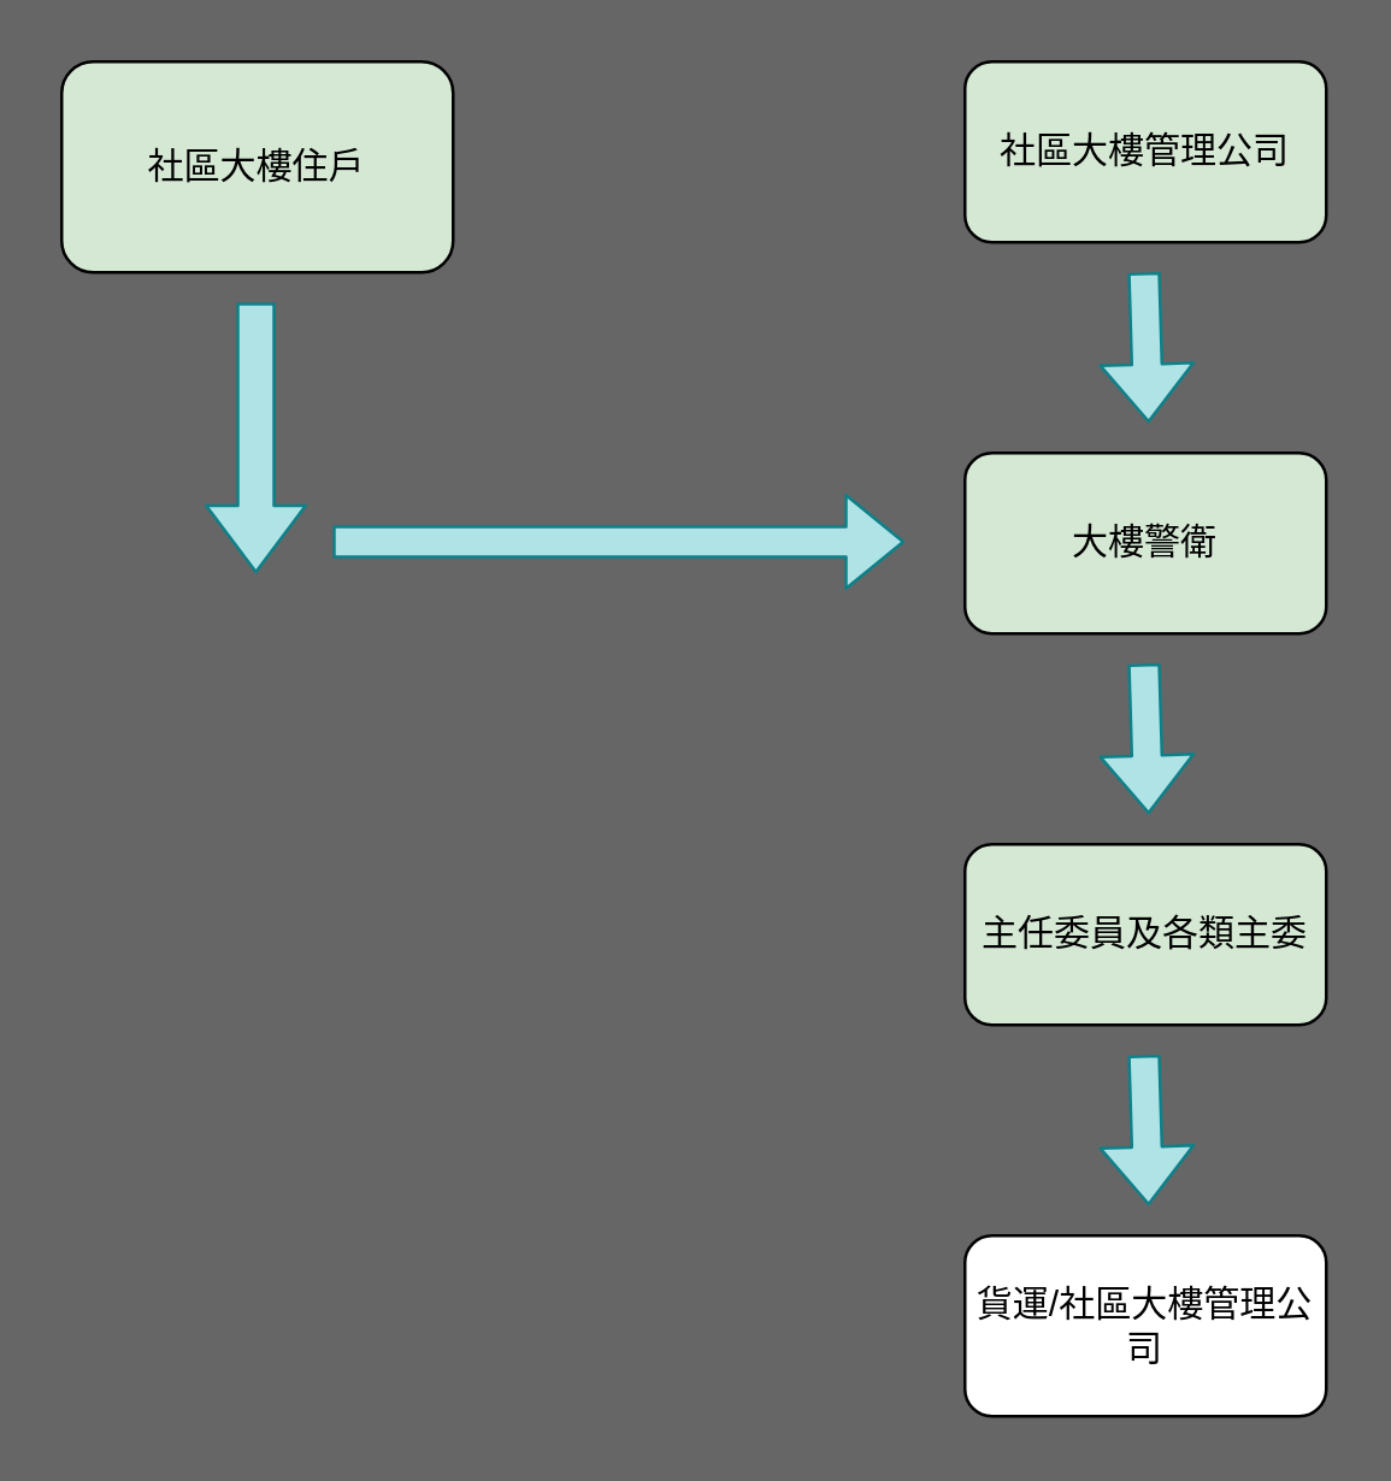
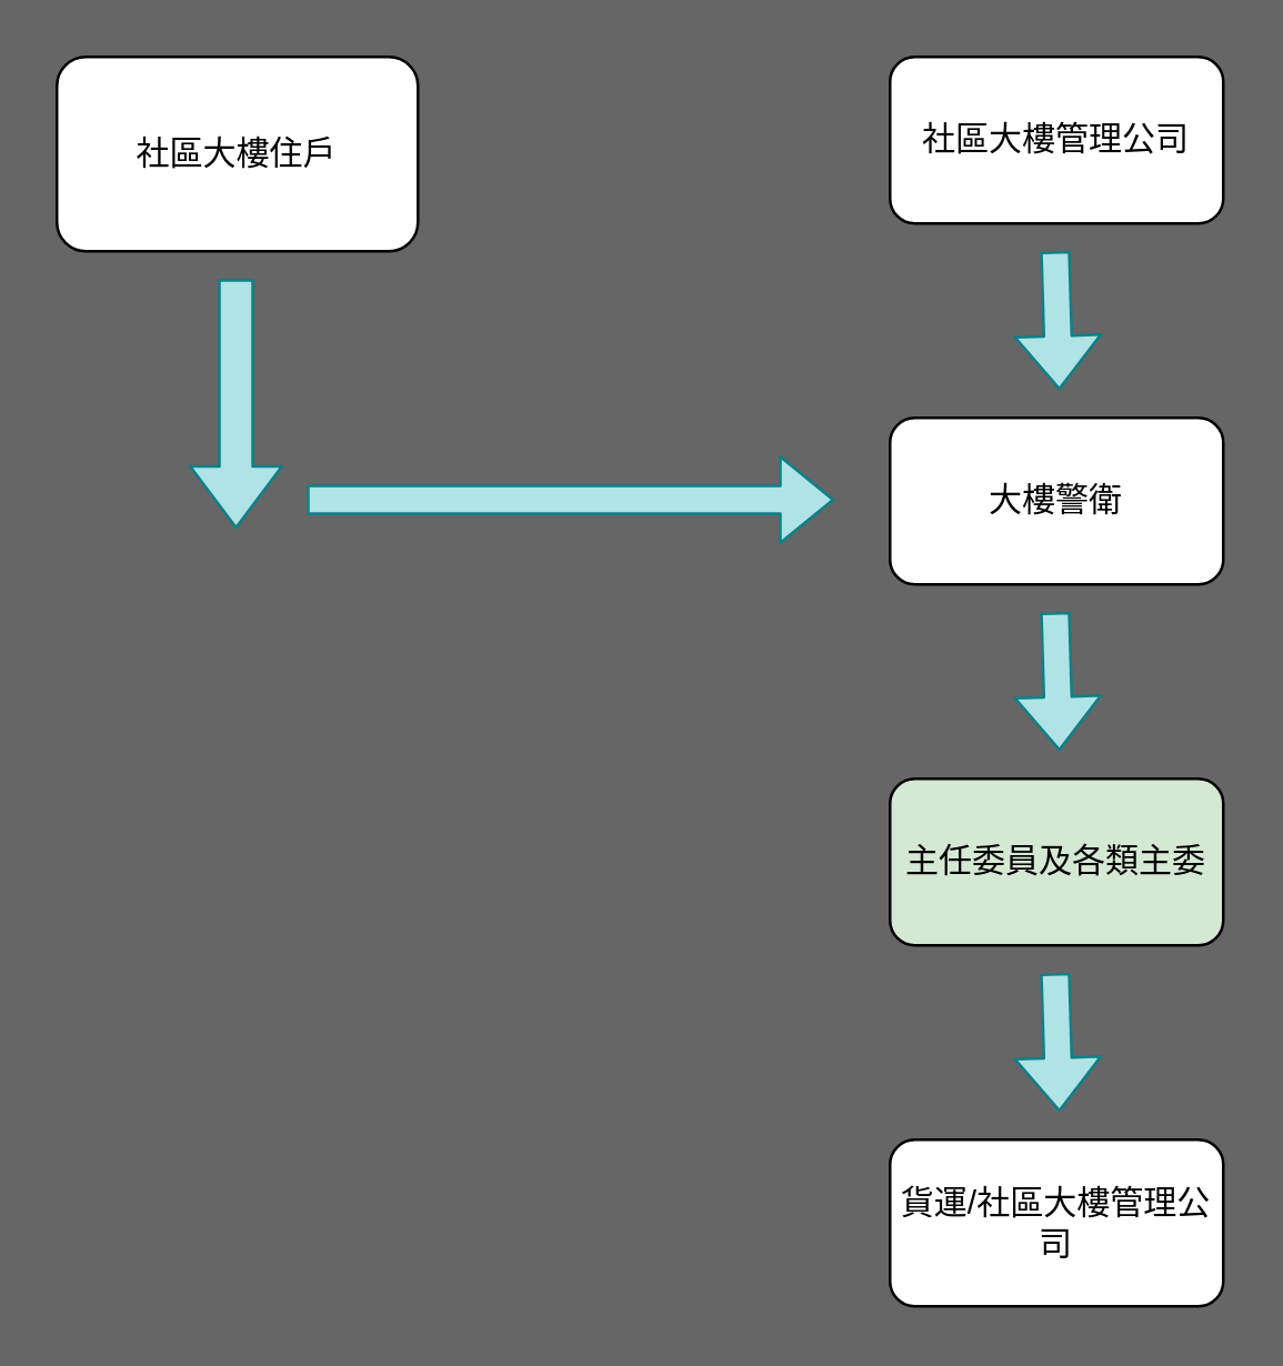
  <mxCell id="0" />
  <mxCell id="1" parent="0" />
- <mxCell id="2" value="社區大樓住戶" style="rounded=1;whiteSpace=wrap;html=1;fillColor=#d5e8d4;" vertex="1" parent="1"><mxGeometry x="20" y="20" width="130" height="70" as="geometry" /></mxCell>
+ <mxCell id="2" value="社區大樓住戶" style="rounded=1;whiteSpace=wrap;html=1;" vertex="1" parent="1"><mxGeometry x="20" y="20" width="130" height="70" as="geometry" /></mxCell>
  <mxCell id="3" value="" style="shape=flexArrow;endArrow=classic;html=1;width=12;endSize=6.99;fillColor=#b0e3e6;strokeColor=#0e8088;" edge="1" parent="1"><mxGeometry width="50" height="50" relative="1" as="geometry"><mxPoint x="84.5" y="100" as="sourcePoint" /><mxPoint x="84.5" y="190" as="targetPoint" /></mxGeometry></mxCell>
  <mxCell id="4" value="" style="shape=flexArrow;endArrow=classic;html=1;fillColor=#b0e3e6;strokeColor=#0e8088;" edge="1" parent="1"><mxGeometry width="50" height="50" relative="1" as="geometry"><mxPoint x="110" y="179.5" as="sourcePoint" /><mxPoint x="300" y="179.5" as="targetPoint" /></mxGeometry></mxCell>
- <mxCell id="5" value="大樓警衛" style="rounded=1;whiteSpace=wrap;html=1;fillColor=#d5e8d4;" vertex="1" parent="1"><mxGeometry x="320" y="150" width="120" height="60" as="geometry" /></mxCell>
+ <mxCell id="5" value="大樓警衛" style="rounded=1;whiteSpace=wrap;html=1;" vertex="1" parent="1"><mxGeometry x="320" y="150" width="120" height="60" as="geometry" /></mxCell>
  <mxCell id="6" value="" style="shape=flexArrow;endArrow=classic;html=1;fillColor=#b0e3e6;strokeColor=#0e8088;" edge="1" parent="1"><mxGeometry width="50" height="50" relative="1" as="geometry"><mxPoint x="379.5" y="90" as="sourcePoint" /><mxPoint x="381" y="140" as="targetPoint" /></mxGeometry></mxCell>
- <mxCell id="7" value="社區大樓管理公司" style="rounded=1;whiteSpace=wrap;html=1;fillColor=#d5e8d4;" vertex="1" parent="1"><mxGeometry x="320" y="20" width="120" height="60" as="geometry" /></mxCell>
+ <mxCell id="7" value="社區大樓管理公司" style="rounded=1;whiteSpace=wrap;html=1;" vertex="1" parent="1"><mxGeometry x="320" y="20" width="120" height="60" as="geometry" /></mxCell>
  <mxCell id="8" value="主任委員及各類主委" style="rounded=1;whiteSpace=wrap;html=1;fillColor=#d5e8d4;" vertex="1" parent="1"><mxGeometry x="320" y="280" width="120" height="60" as="geometry" /></mxCell>
  <mxCell id="9" value="" style="shape=flexArrow;endArrow=classic;html=1;fillColor=#b0e3e6;strokeColor=#0e8088;" edge="1" parent="1"><mxGeometry width="50" height="50" relative="1" as="geometry"><mxPoint x="379.5" y="220" as="sourcePoint" /><mxPoint x="381" y="270" as="targetPoint" /></mxGeometry></mxCell>
  <mxCell id="10" value="貨運/社區大樓管理公司" style="rounded=1;whiteSpace=wrap;html=1;" vertex="1" parent="1"><mxGeometry x="320" y="410" width="120" height="60" as="geometry" /></mxCell>
  <mxCell id="11" value="" style="shape=flexArrow;endArrow=classic;html=1;fillColor=#b0e3e6;strokeColor=#0e8088;" edge="1" parent="1"><mxGeometry width="50" height="50" relative="1" as="geometry"><mxPoint x="379.5" y="350" as="sourcePoint" /><mxPoint x="381" y="400" as="targetPoint" /></mxGeometry></mxCell>
